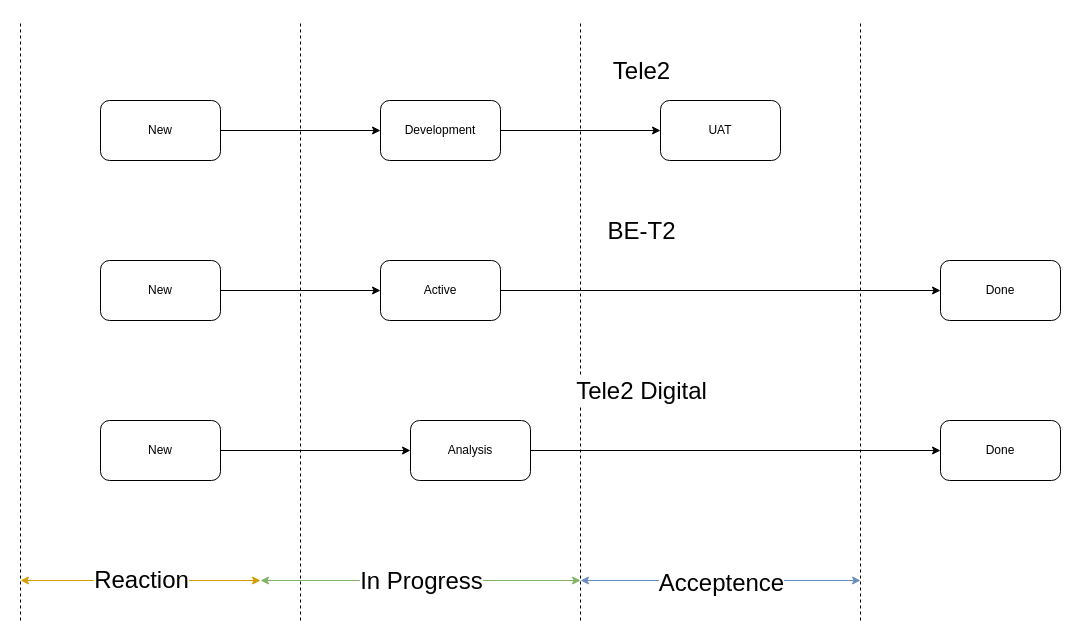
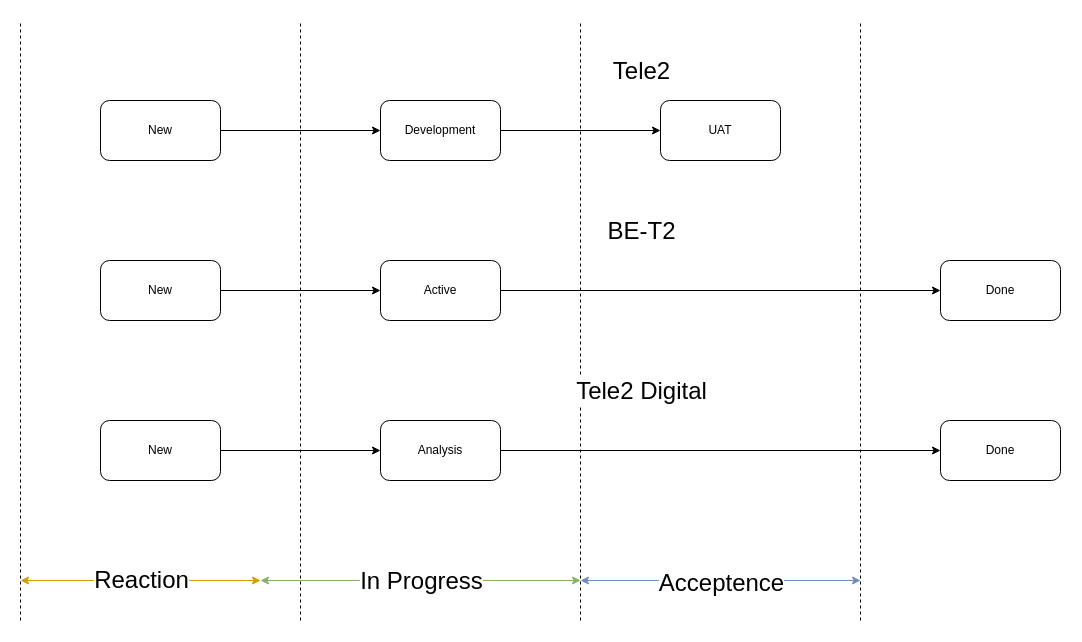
  <mxCell id="0" />
  <mxCell id="1" parent="0" />
  <mxCell id="2" value="" style="edgeStyle=orthogonalEdgeStyle;rounded=0;orthogonalLoop=1;jettySize=auto;html=1;" parent="1" source="3" target="5" edge="1"><mxGeometry relative="1" as="geometry" /></mxCell>
  <mxCell id="3" value="New" style="rounded=1;whiteSpace=wrap;html=1;" parent="1" vertex="1"><mxGeometry x="100" y="100" width="120" height="60" as="geometry" /></mxCell>
  <mxCell id="4" style="edgeStyle=orthogonalEdgeStyle;rounded=0;orthogonalLoop=1;jettySize=auto;html=1;" parent="1" source="5" target="6" edge="1"><mxGeometry relative="1" as="geometry" /></mxCell>
  <mxCell id="5" value="Development" style="rounded=1;whiteSpace=wrap;html=1;" parent="1" vertex="1"><mxGeometry x="380" y="100" width="120" height="60" as="geometry" /></mxCell>
  <mxCell id="6" value="UAT" style="rounded=1;whiteSpace=wrap;html=1;" parent="1" vertex="1"><mxGeometry x="660" y="100" width="120" height="60" as="geometry" /></mxCell>
  <mxCell id="7" style="edgeStyle=orthogonalEdgeStyle;rounded=0;orthogonalLoop=1;jettySize=auto;html=1;" parent="1" source="8" target="10" edge="1"><mxGeometry relative="1" as="geometry" /></mxCell>
  <mxCell id="8" value="&lt;div&gt;New&lt;/div&gt;" style="rounded=1;whiteSpace=wrap;html=1;" parent="1" vertex="1"><mxGeometry x="100" y="260" width="120" height="60" as="geometry" /></mxCell>
  <mxCell id="9" style="edgeStyle=orthogonalEdgeStyle;rounded=0;orthogonalLoop=1;jettySize=auto;html=1;" parent="1" source="10" target="11" edge="1"><mxGeometry relative="1" as="geometry" /></mxCell>
  <mxCell id="10" value="Active" style="rounded=1;whiteSpace=wrap;html=1;" parent="1" vertex="1"><mxGeometry x="380" y="260" width="120" height="60" as="geometry" /></mxCell>
  <mxCell id="11" value="Done" style="rounded=1;whiteSpace=wrap;html=1;" parent="1" vertex="1"><mxGeometry x="940" y="260" width="120" height="60" as="geometry" /></mxCell>
  <mxCell id="12" value="" style="edgeStyle=orthogonalEdgeStyle;rounded=0;orthogonalLoop=1;jettySize=auto;html=1;" parent="1" source="13" target="15" edge="1"><mxGeometry relative="1" as="geometry" /></mxCell>
  <mxCell id="13" value="New" style="rounded=1;whiteSpace=wrap;html=1;" parent="1" vertex="1"><mxGeometry x="100" y="420" width="120" height="60" as="geometry" /></mxCell>
  <mxCell id="14" value="" style="edgeStyle=orthogonalEdgeStyle;rounded=0;orthogonalLoop=1;jettySize=auto;html=1;" parent="1" source="15" target="29" edge="1"><mxGeometry relative="1" as="geometry" /></mxCell>
- <mxCell id="15" value="Analysis" style="rounded=1;whiteSpace=wrap;html=1;" parent="1" vertex="1"><mxGeometry x="410" y="420" width="120" height="60" as="geometry" /></mxCell>
+ <mxCell id="15" value="Analysis" style="rounded=1;whiteSpace=wrap;html=1;" parent="1" vertex="1"><mxGeometry x="380" y="420" width="120" height="60" as="geometry" /></mxCell>
  <mxCell id="16" value="" style="endArrow=none;dashed=1;html=1;rounded=0;" parent="1" edge="1"><mxGeometry width="50" height="50" relative="1" as="geometry"><mxPoint x="20" y="620" as="sourcePoint" /><mxPoint x="20" y="20" as="targetPoint" /></mxGeometry></mxCell>
  <mxCell id="17" value="" style="endArrow=none;dashed=1;html=1;rounded=0;" parent="1" edge="1"><mxGeometry width="50" height="50" relative="1" as="geometry"><mxPoint x="860" y="620" as="sourcePoint" /><mxPoint x="860" y="20" as="targetPoint" /></mxGeometry></mxCell>
  <mxCell id="18" value="" style="endArrow=classic;startArrow=classic;html=1;rounded=0;fillColor=#dae8fc;strokeColor=#6c8ebf;" parent="1" edge="1"><mxGeometry width="50" height="50" relative="1" as="geometry"><mxPoint x="580" y="580" as="sourcePoint" /><mxPoint x="860" y="580" as="targetPoint" /></mxGeometry></mxCell>
  <mxCell id="19" value="&lt;font style=&quot;font-size: 24px;&quot;&gt;Acceptence&lt;br&gt;&lt;/font&gt;" style="edgeLabel;html=1;align=center;verticalAlign=middle;resizable=0;points=[];" parent="18" vertex="1" connectable="0"><mxGeometry x="-0.001" y="-2" relative="1" as="geometry"><mxPoint as="offset" /></mxGeometry></mxCell>
  <mxCell id="20" value="&lt;font style=&quot;font-size: 24px;&quot;&gt;Tele2&lt;/font&gt;" style="edgeLabel;html=1;align=center;verticalAlign=middle;resizable=0;points=[];" parent="18" vertex="1" connectable="0"><mxGeometry x="-0.0" y="2" relative="1" as="geometry"><mxPoint x="-80" y="-508" as="offset" /></mxGeometry></mxCell>
  <mxCell id="21" value="" style="endArrow=none;dashed=1;html=1;rounded=0;" parent="1" edge="1"><mxGeometry width="50" height="50" relative="1" as="geometry"><mxPoint x="300" y="620" as="sourcePoint" /><mxPoint x="300" y="20" as="targetPoint" /></mxGeometry></mxCell>
  <mxCell id="22" value="" style="endArrow=classic;startArrow=classic;html=1;rounded=0;fillColor=#d5e8d4;strokeColor=#82b366;" parent="1" edge="1"><mxGeometry width="50" height="50" relative="1" as="geometry"><mxPoint x="260" y="580" as="sourcePoint" /><mxPoint x="580" y="580" as="targetPoint" /></mxGeometry></mxCell>
  <mxCell id="23" value="&lt;font style=&quot;font-size: 24px;&quot;&gt;In Progress&lt;/font&gt;" style="edgeLabel;html=1;align=center;verticalAlign=middle;resizable=0;points=[];" parent="22" vertex="1" connectable="0"><mxGeometry x="-0.0" relative="1" as="geometry"><mxPoint as="offset" /></mxGeometry></mxCell>
  <mxCell id="24" value="" style="endArrow=none;dashed=1;html=1;rounded=0;" parent="1" edge="1"><mxGeometry width="50" height="50" relative="1" as="geometry"><mxPoint x="580" y="620" as="sourcePoint" /><mxPoint x="580" y="20" as="targetPoint" /></mxGeometry></mxCell>
  <mxCell id="25" value="" style="endArrow=classic;startArrow=classic;html=1;rounded=0;fillColor=#ffe6cc;strokeColor=#d79b00;fontSize=24;" parent="1" edge="1"><mxGeometry width="50" height="50" relative="1" as="geometry"><mxPoint x="20" y="580" as="sourcePoint" /><mxPoint x="260" y="580" as="targetPoint" /></mxGeometry></mxCell>
  <mxCell id="26" value="&lt;span style=&quot;font-size: 24px;&quot;&gt;Reaction&lt;/span&gt;" style="edgeLabel;html=1;align=center;verticalAlign=middle;resizable=0;points=[];" parent="25" vertex="1" connectable="0"><mxGeometry x="-0.001" y="1" relative="1" as="geometry"><mxPoint as="offset" /></mxGeometry></mxCell>
  <mxCell id="27" value="&lt;font style=&quot;font-size: 24px;&quot;&gt;BE-T2&lt;/font&gt;" style="edgeLabel;html=1;align=center;verticalAlign=middle;resizable=0;points=[];" parent="1" vertex="1" connectable="0"><mxGeometry x="640" y="230" as="geometry" /></mxCell>
  <mxCell id="28" value="&lt;font style=&quot;font-size: 24px;&quot;&gt;Tele2 Digital&lt;/font&gt;" style="edgeLabel;html=1;align=center;verticalAlign=middle;resizable=0;points=[];" parent="1" vertex="1" connectable="0"><mxGeometry x="640" y="390" as="geometry" /></mxCell>
  <mxCell id="29" value="Done" style="rounded=1;whiteSpace=wrap;html=1;" parent="1" vertex="1"><mxGeometry x="940" y="420" width="120" height="60" as="geometry" /></mxCell>
